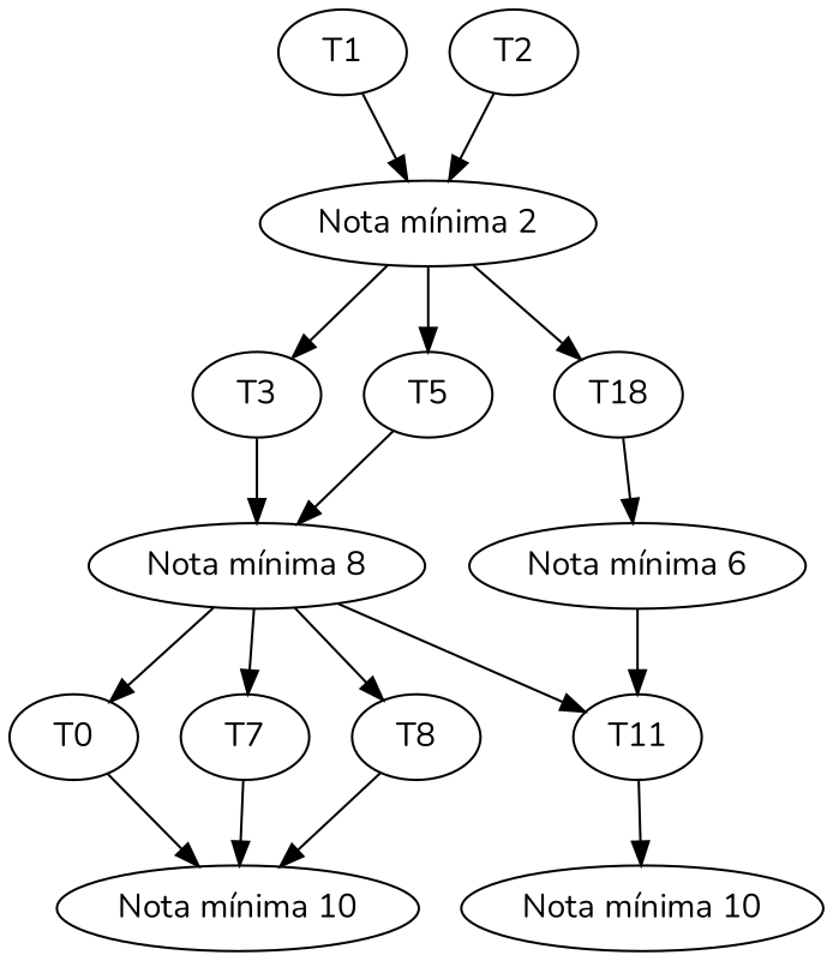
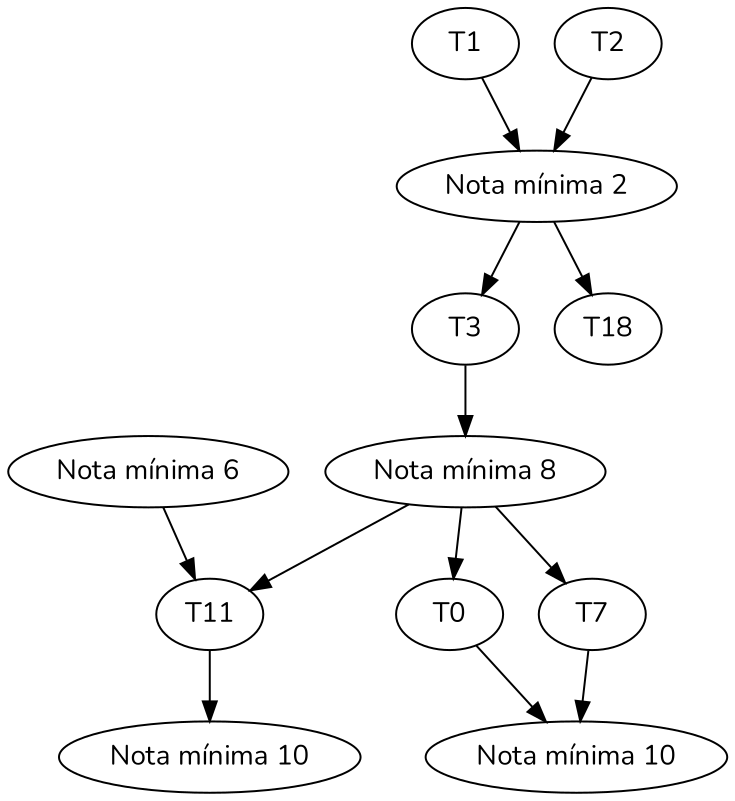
  digraph {
    fontname=Nunito
    node [fontname=Nunito]
    edge [fontname=Nunito]
    n1 [label="Nota mínima 2"]
    T3
-   T5
    n4 [label=T18]
    T1
    n6 [label="Nota mínima 8"]
    n7 [label="Nota mínima 6"]
    T2
    n9 [label=T0]
    T7
-   T8
    T11
    n13 [label="Nota mínima 10"]
    n14 [label="Nota mínima 10"]
    n1 -> T3
-   n1 -> T5
    n1 -> n4
    T3 -> n6
-   T5 -> n6
-   n4 -> n7
    T1 -> n1
    n6 -> n9
    n6 -> T7
-   n6 -> T8
    n6 -> T11
    n7 -> T11
    T2 -> n1
    n9 -> n13
    T7 -> n13
-   T8 -> n13
    T11 -> n14
  }
